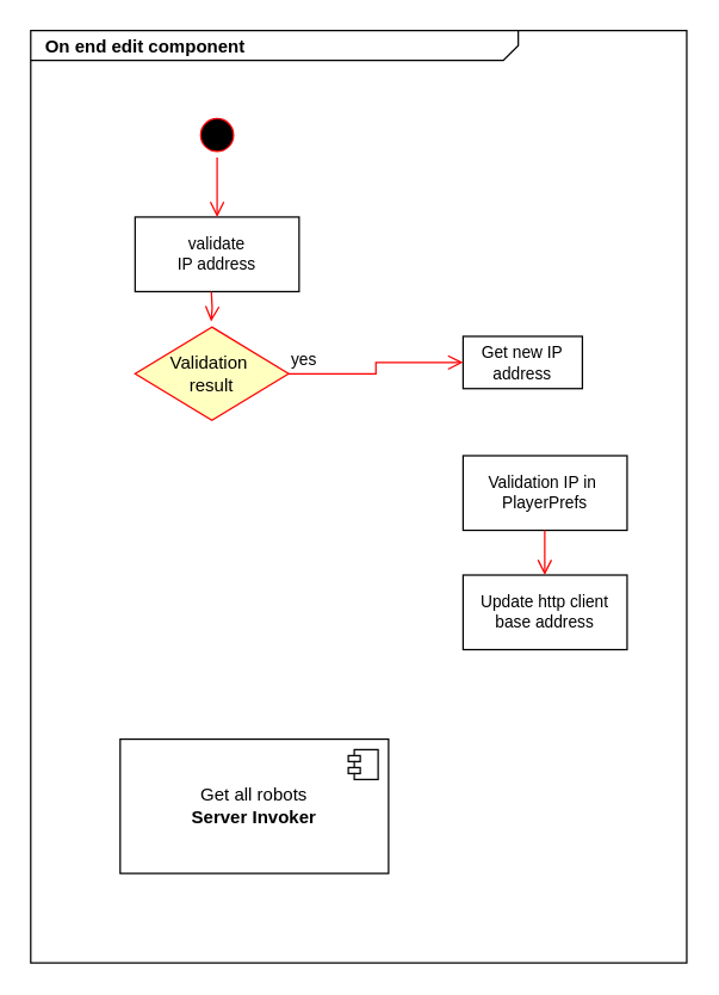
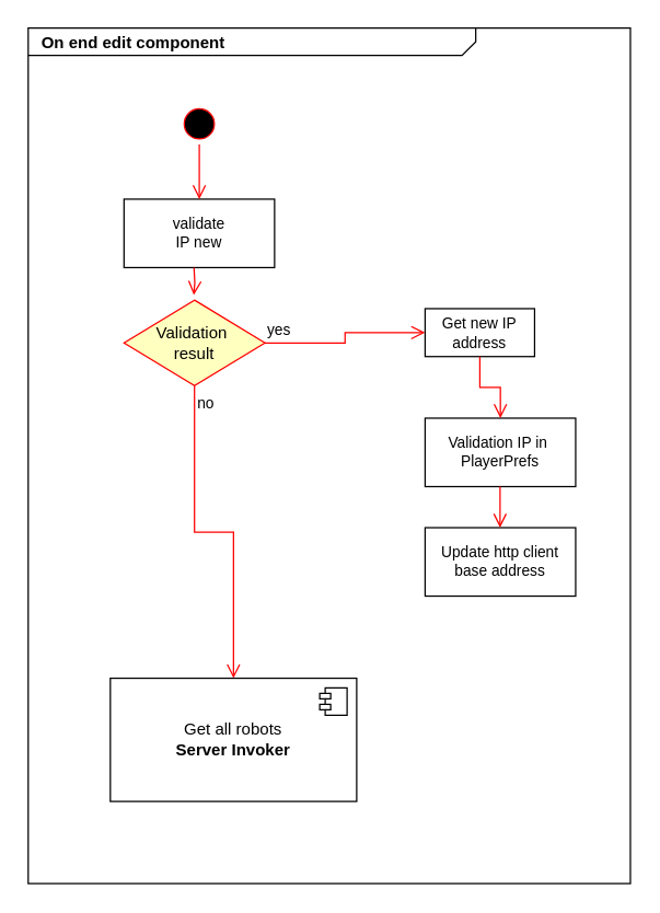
  <mxCell id="0" style=";html=1;" />
  <mxCell id="1" style=";html=1;" parent="0" />
  <mxCell id="2" value="&lt;p style=&quot;margin: 0px ; margin-top: 4px ; margin-left: 10px ; text-align: left&quot;&gt;&lt;b&gt;On end edit component&lt;/b&gt;&lt;/p&gt;" style="html=1;strokeWidth=1;shape=mxgraph.sysml.package;html=1;overflow=fill;whiteSpace=wrap;fillColor=none;gradientColor=none;fontSize=12;align=center;labelX=327.64;" parent="1" vertex="1"><mxGeometry x="20" y="20" width="440" height="625" as="geometry" /></mxCell>
- <mxCell id="3" value="validate &lt;br style=&quot;font-size: 11px;&quot;&gt;IP address" style="html=1;whiteSpace=wrap;fontSize=11;" parent="1" vertex="1"><mxGeometry x="90" y="145" width="110" height="50" as="geometry" /></mxCell>
+ <mxCell id="3" value="validate &lt;br style=&quot;font-size: 11px;&quot;&gt;IP new" style="html=1;whiteSpace=wrap;fontSize=11;" parent="1" vertex="1"><mxGeometry x="90" y="145" width="110" height="50" as="geometry" /></mxCell>
  <mxCell id="4" value="Get new IP address" style="html=1;whiteSpace=wrap;fontSize=11;" parent="1" vertex="1"><mxGeometry x="310" y="225" width="80" height="35" as="geometry" /></mxCell>
  <mxCell id="5" value="Validation IP in&amp;nbsp;&lt;br&gt;PlayerPrefs" style="html=1;whiteSpace=wrap;fontSize=11;" parent="1" vertex="1"><mxGeometry x="310" y="305" width="110" height="50" as="geometry" /></mxCell>
  <mxCell id="6" value="Update http client&lt;br&gt;base address" style="html=1;whiteSpace=wrap;fontSize=11;" parent="1" vertex="1"><mxGeometry x="310" y="385" width="110" height="50" as="geometry" /></mxCell>
  <mxCell id="7" value="Validation&amp;nbsp;&lt;br&gt;result" style="rhombus;whiteSpace=wrap;html=1;fontColor=#000000;fillColor=#ffffc0;strokeColor=#ff0000;" parent="1" vertex="1"><mxGeometry x="90" y="218.75" width="103" height="62.5" as="geometry" /></mxCell>
  <mxCell id="8" value="yes" style="edgeStyle=orthogonalEdgeStyle;html=1;align=left;verticalAlign=bottom;endArrow=open;endSize=8;strokeColor=#ff0000;rounded=0;entryX=0;entryY=0.5;entryDx=0;entryDy=0;" parent="1" source="7" target="4" edge="1"><mxGeometry x="-1" relative="1" as="geometry"><mxPoint x="270" y="245" as="targetPoint" /></mxGeometry></mxCell>
+ <mxCell id="9" value="no" style="edgeStyle=orthogonalEdgeStyle;html=1;align=left;verticalAlign=top;endArrow=open;endSize=8;strokeColor=#ff0000;rounded=0;" parent="1" source="7" target="10" edge="1"><mxGeometry x="-1" relative="1" as="geometry"><mxPoint x="130" y="325" as="targetPoint" /></mxGeometry></mxCell>
  <mxCell id="10" value="Get all robots&lt;br&gt;&lt;b&gt;Server Invoker&lt;/b&gt;" style="html=1;dropTarget=0;whiteSpace=wrap;" parent="1" vertex="1"><mxGeometry x="80" y="495" width="180" height="90" as="geometry" /></mxCell>
  <mxCell id="11" value="" style="shape=module;jettyWidth=8;jettyHeight=4;" parent="10" vertex="1"><mxGeometry x="1" width="20" height="20" relative="1" as="geometry"><mxPoint x="-27" y="7" as="offset" /></mxGeometry></mxCell>
+ <mxCell id="12" value="" style="edgeStyle=orthogonalEdgeStyle;html=1;align=left;verticalAlign=top;endArrow=open;endSize=8;strokeColor=#ff0000;rounded=0;exitX=0.5;exitY=1;exitDx=0;exitDy=0;entryX=0.5;entryY=0;entryDx=0;entryDy=0;" parent="1" source="4" target="5" edge="1"><mxGeometry x="-1" relative="1" as="geometry"><mxPoint x="180" y="505" as="targetPoint" /><mxPoint x="152" y="291" as="sourcePoint" /><mxPoint as="offset" /></mxGeometry></mxCell>
  <mxCell id="13" value="" style="edgeStyle=orthogonalEdgeStyle;html=1;align=left;verticalAlign=top;endArrow=open;endSize=8;strokeColor=#ff0000;rounded=0;exitX=0.5;exitY=1;exitDx=0;exitDy=0;entryX=0.5;entryY=0;entryDx=0;entryDy=0;" parent="1" edge="1"><mxGeometry x="-1" relative="1" as="geometry"><mxPoint x="364.76" y="385" as="targetPoint" /><mxPoint x="364.76" y="355" as="sourcePoint" /><mxPoint as="offset" /></mxGeometry></mxCell>
  <mxCell id="14" value="" style="edgeStyle=orthogonalEdgeStyle;html=1;align=left;verticalAlign=top;endArrow=open;endSize=8;strokeColor=#ff0000;rounded=0;exitX=0.5;exitY=1;exitDx=0;exitDy=0;" parent="1" edge="1"><mxGeometry x="-1" relative="1" as="geometry"><mxPoint x="141" y="215" as="targetPoint" /><mxPoint x="141.16" y="195" as="sourcePoint" /><mxPoint as="offset" /></mxGeometry></mxCell>
  <mxCell id="15" value="" style="ellipse;html=1;shape=startState;fillColor=#000000;strokeColor=#ff0000;" vertex="1" parent="1"><mxGeometry x="130" y="75" width="30" height="30" as="geometry" /></mxCell>
  <mxCell id="16" value="" style="edgeStyle=orthogonalEdgeStyle;html=1;verticalAlign=bottom;endArrow=open;endSize=8;strokeColor=#ff0000;rounded=0;entryX=0.5;entryY=0;entryDx=0;entryDy=0;" edge="1" source="15" parent="1" target="3"><mxGeometry relative="1" as="geometry"><mxPoint x="148.5" y="145" as="targetPoint" /></mxGeometry></mxCell>
